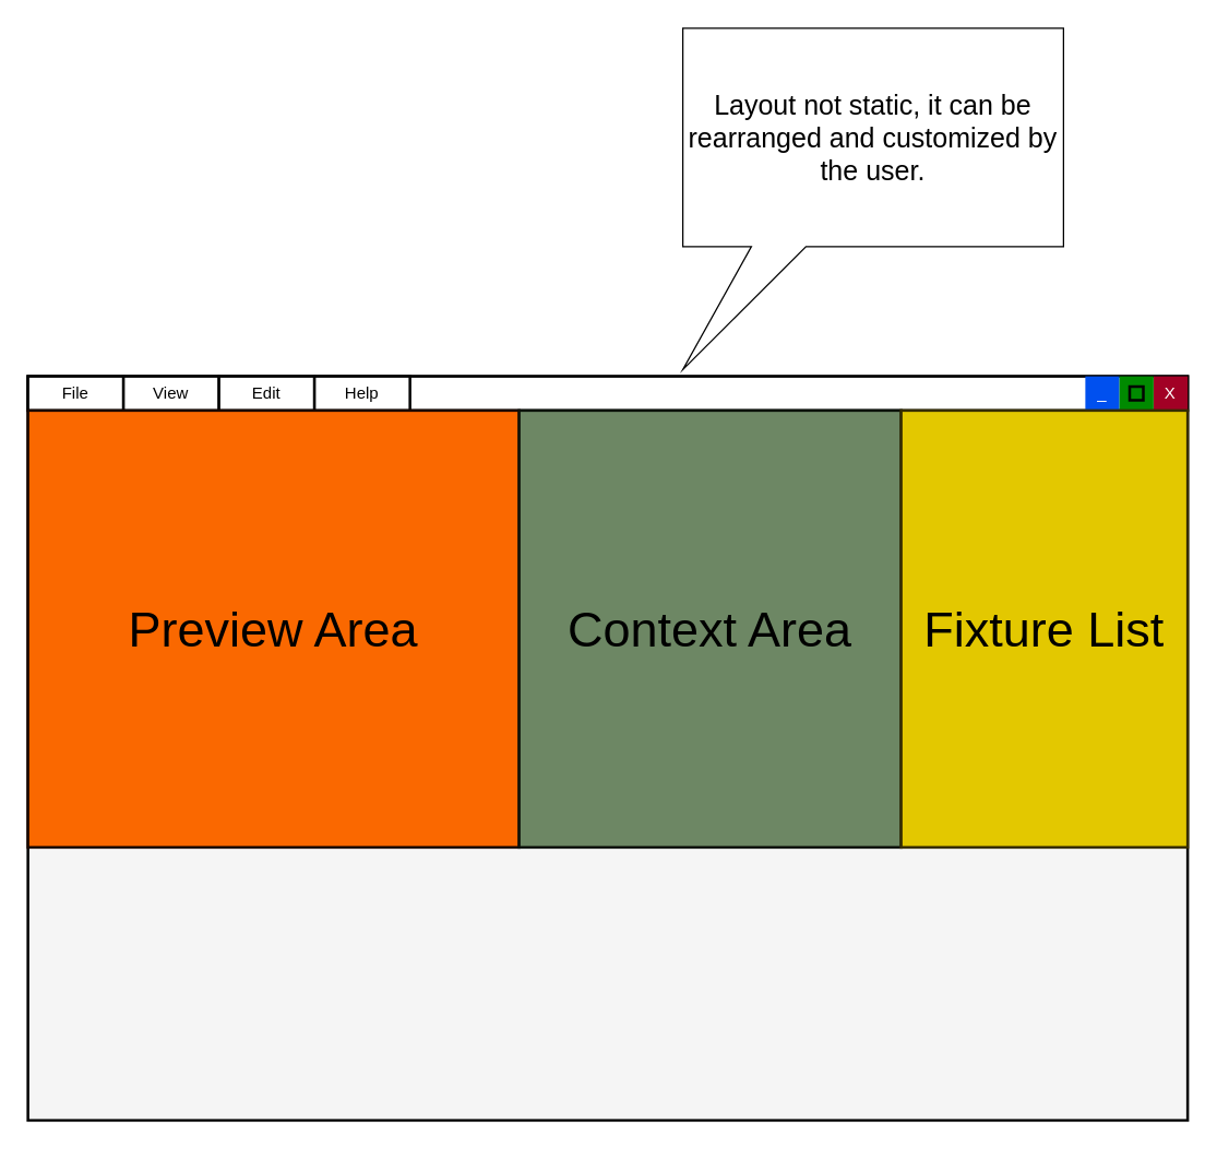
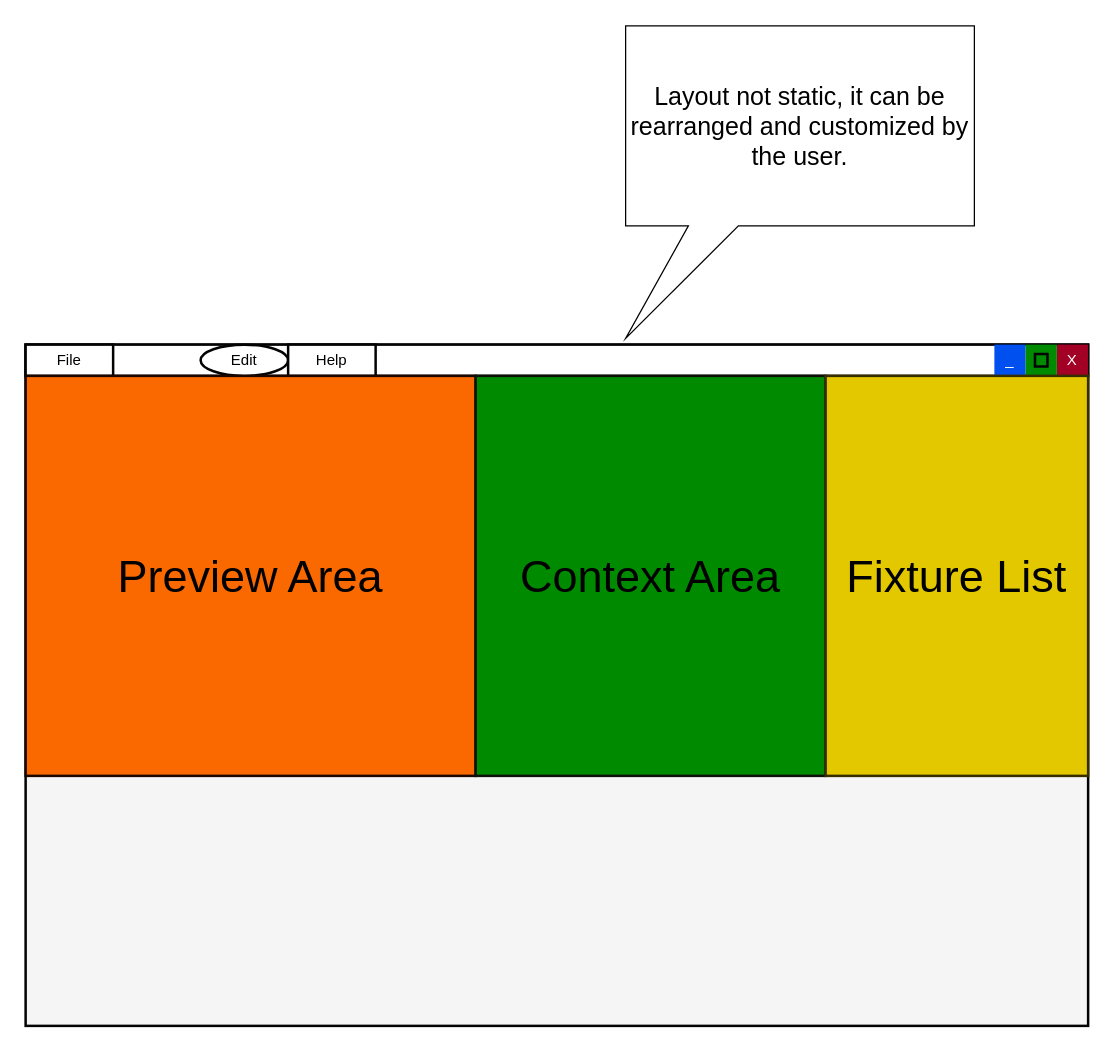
  <mxCell id="0" />
  <mxCell id="1" parent="0" />
  <mxCell id="2" value="" style="rounded=0;whiteSpace=wrap;html=1;fillColor=#f5f5f5;fontColor=#333333;strokeColor=#030303;strokeWidth=2;" parent="1" vertex="1"><mxGeometry y="275" width="850" height="545" as="geometry" x="20" /></mxCell>
  <mxCell id="3" value="" style="rounded=0;whiteSpace=wrap;html=1;strokeColor=#030303;strokeWidth=2;" parent="1" vertex="1"><mxGeometry y="275" width="850" height="25" as="geometry" x="20" /></mxCell>
  <mxCell id="4" value="File" style="rounded=0;whiteSpace=wrap;html=1;strokeColor=#030303;strokeWidth=2;" parent="1" vertex="1"><mxGeometry y="275" width="70" height="25" as="geometry" x="20" /></mxCell>
- <mxCell id="5" value="View" style="rounded=0;whiteSpace=wrap;html=1;strokeColor=#030303;strokeWidth=2;" parent="1" vertex="1"><mxGeometry x="90" y="275" width="70" height="25" as="geometry" /></mxCell>
- <mxCell id="6" value="Edit" style="rounded=0;whiteSpace=wrap;html=1;strokeColor=#030303;strokeWidth=2;" parent="1" vertex="1"><mxGeometry x="160" y="275" width="70" height="25" as="geometry" /></mxCell>
+ <mxCell id="6" value="Edit" style="ellipse;whiteSpace=wrap;html=1;strokeColor=#030303;strokeWidth=2;" parent="1" vertex="1"><mxGeometry x="160" y="275" width="70" height="25" as="geometry" /></mxCell>
  <mxCell id="7" value="Help" style="rounded=0;whiteSpace=wrap;html=1;strokeColor=#030303;strokeWidth=2;" parent="1" vertex="1"><mxGeometry x="230" y="275" width="70" height="25" as="geometry" /></mxCell>
  <mxCell id="8" value="X" style="rounded=0;whiteSpace=wrap;html=1;strokeWidth=2;fillColor=#a20025;fontColor=#ffffff;strokeColor=none;" parent="1" vertex="1"><mxGeometry x="845" y="275" width="25" height="25" as="geometry" /></mxCell>
  <mxCell id="9" value="_" style="rounded=0;whiteSpace=wrap;html=1;strokeWidth=2;fillColor=#0050ef;fontColor=#ffffff;strokeColor=none;" parent="1" vertex="1"><mxGeometry x="795" y="275" width="25" height="25" as="geometry" /></mxCell>
  <mxCell id="10" value="&lt;font color=&quot;#000000&quot; style=&quot;font-size: 36px&quot;&gt;Preview Area&lt;/font&gt;" style="rounded=0;whiteSpace=wrap;html=1;strokeWidth=2;fillColor=#fa6800;fontColor=#ffffff;strokeColor=#190700;" parent="1" vertex="1"><mxGeometry y="300" width="360" height="320" as="geometry" x="20" /></mxCell>
- <mxCell id="11" value="&lt;font color=&quot;#000000&quot; style=&quot;font-size: 36px&quot;&gt;Context Area&lt;/font&gt;" style="rounded=0;whiteSpace=wrap;html=1;strokeWidth=2;fillColor=#6d8764;fontColor=#ffffff;strokeColor=#0C120A;" parent="1" vertex="1"><mxGeometry x="380" y="300" width="280" height="320" as="geometry" /></mxCell>
+ <mxCell id="11" value="&lt;font color=&quot;#000000&quot; style=&quot;font-size: 36px&quot;&gt;Context Area&lt;/font&gt;" style="rounded=0;whiteSpace=wrap;html=1;strokeWidth=2;fillColor=#008a00;fontColor=#ffffff;strokeColor=#0C120A;" parent="1" vertex="1"><mxGeometry x="380" y="300" width="280" height="320" as="geometry" /></mxCell>
  <mxCell id="12" value="" style="group" parent="1" vertex="1" connectable="0"><mxGeometry x="820" y="275" width="25" height="25" as="geometry" /></mxCell>
  <mxCell id="13" value="" style="rounded=0;whiteSpace=wrap;html=1;strokeWidth=2;fillColor=#008a00;fontColor=#ffffff;strokeColor=none;" parent="12" vertex="1"><mxGeometry width="25" height="25" as="geometry" /></mxCell>
  <mxCell id="14" value="" style="rounded=0;whiteSpace=wrap;html=1;strokeColor=#030303;strokeWidth=2;fillColor=none;" parent="12" vertex="1"><mxGeometry x="7.5" y="7.5" width="10" height="10" as="geometry" /></mxCell>
  <mxCell id="15" value="&lt;font color=&quot;#000000&quot; style=&quot;font-size: 36px&quot;&gt;Fixture List&lt;/font&gt;" style="rounded=0;whiteSpace=wrap;html=1;strokeWidth=2;fillColor=#e3c800;fontColor=#ffffff;strokeColor=#362D00;" parent="1" vertex="1"><mxGeometry x="660" y="300" width="210" height="320" as="geometry" /></mxCell>
  <mxCell id="16" value="&lt;font style=&quot;font-size: 20px&quot;&gt;Layout not static, it can be rearranged and customized by the user.&lt;/font&gt;" style="shape=callout;whiteSpace=wrap;html=1;perimeter=calloutPerimeter;position2=0;size=90;position=0.18;base=40;" parent="1" vertex="1"><mxGeometry x="500" y="20" width="279" height="250" as="geometry" /></mxCell>
